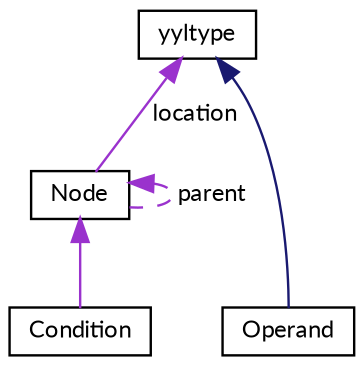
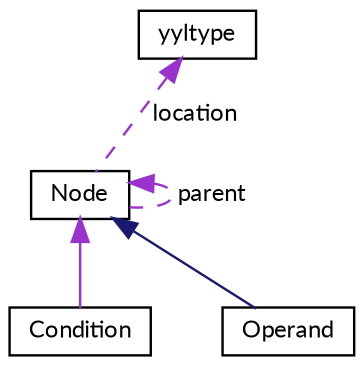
  digraph {
    fontname=Lato
    node [color=black fillcolor=white fontname=Lato fontsize=10 shape=record style=filled]
    edge [color=darkorchid3 dir=back fontname=Lato fontsize=10 labelfontname=Helvetica labelfontsize=10 style=dashed]
    n1 [height=0.2 label="Node" width=0.4]
    n2 [height=0.2 label=Condition width=0.4]
    n3 [height=0.2 label=Operand width=0.4]
    n4 [height=0.2 label=yyltype width=0.4]
    n1 -> n1 [label=" parent"]
    n1 -> n2 [style=solid]
-   n4 -> n3 [color=midnightblue style=solid]
-   n4 -> n1 [label=" location" style=solid]
+   n1 -> n3 [color=midnightblue style=solid]
+   n4 -> n1 [label=" location"]
  }
